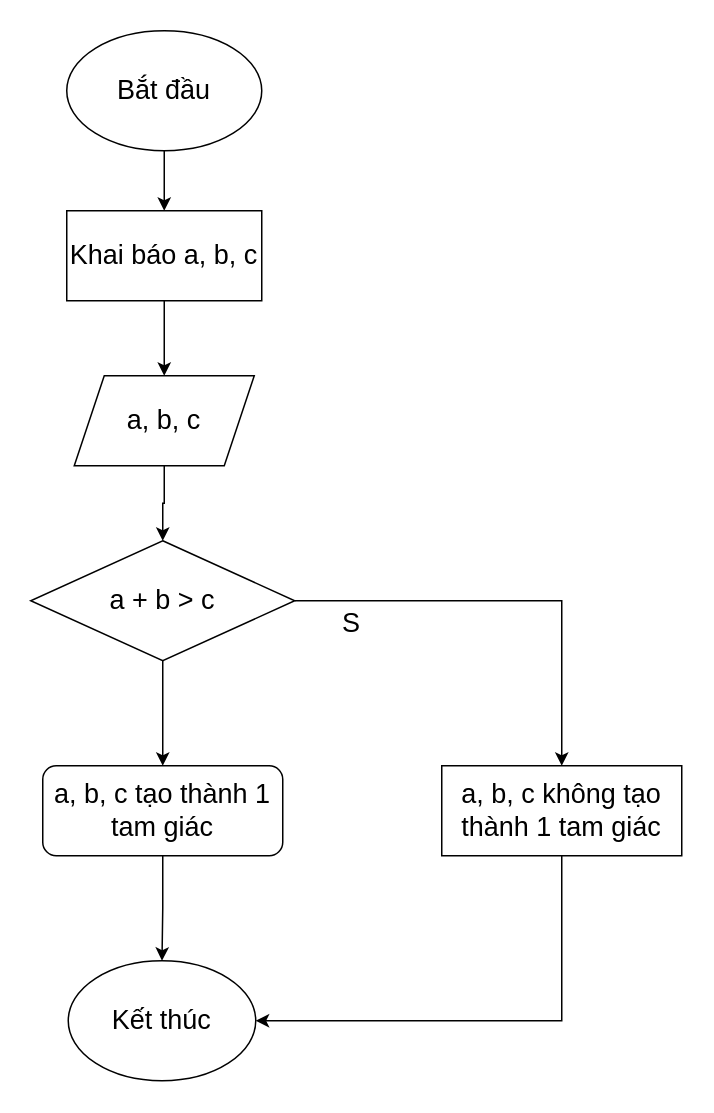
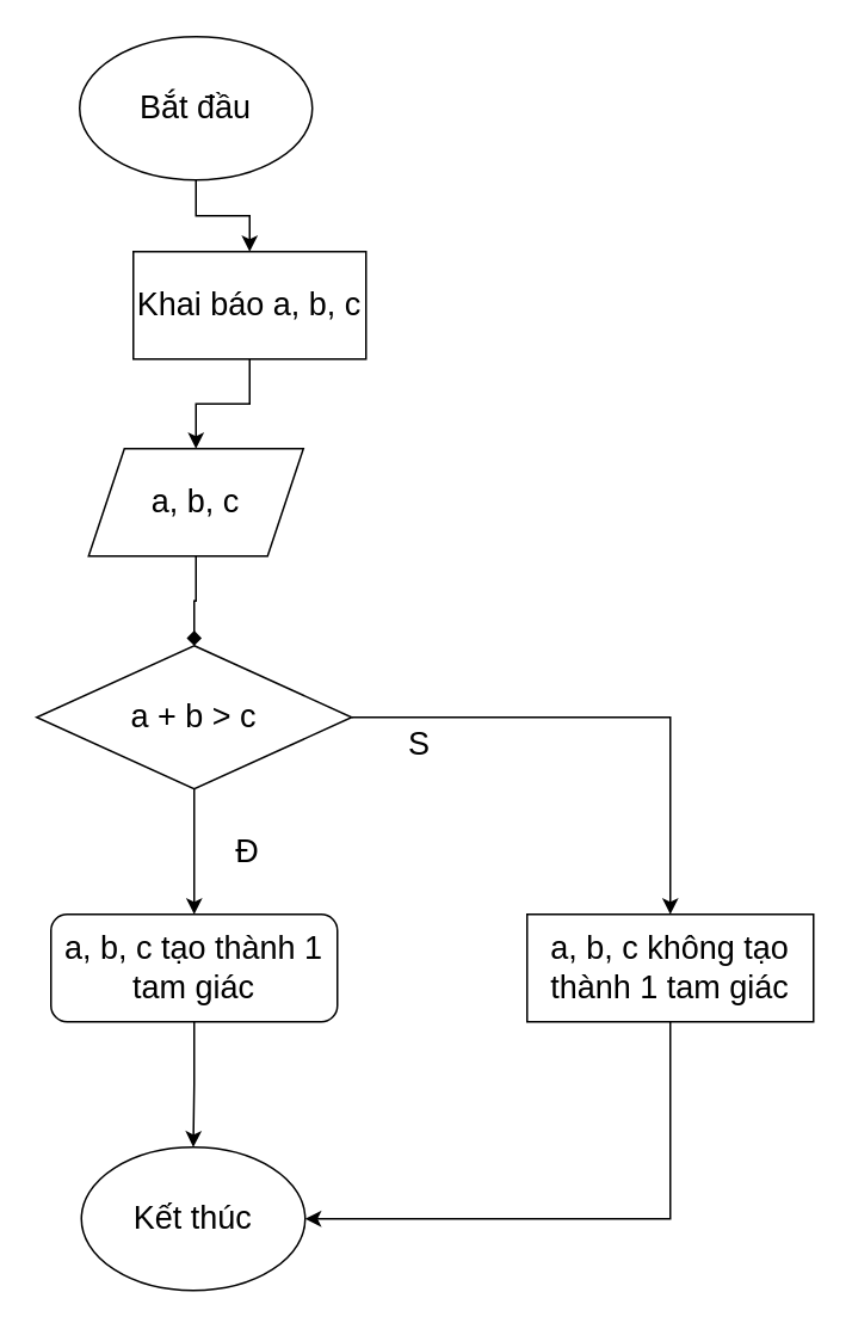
  <mxCell id="0" />
  <mxCell id="1" parent="0" />
  <mxCell id="2" value="" style="edgeStyle=orthogonalEdgeStyle;rounded=0;orthogonalLoop=1;jettySize=auto;html=1;fontSize=18;" parent="1" source="3" target="5" edge="1"><mxGeometry relative="1" as="geometry" /></mxCell>
  <mxCell id="3" value="&lt;font style=&quot;font-size: 18px&quot;&gt;Bắt đầu&lt;/font&gt;" style="ellipse;whiteSpace=wrap;html=1;" parent="1" vertex="1"><mxGeometry x="44" y="20" width="130" height="80" as="geometry" /></mxCell>
  <mxCell id="4" value="" style="edgeStyle=orthogonalEdgeStyle;rounded=0;orthogonalLoop=1;jettySize=auto;html=1;fontSize=18;" parent="1" source="5" target="7" edge="1"><mxGeometry relative="1" as="geometry" /></mxCell>
- <mxCell id="5" value="Khai báo a, b, c" style="rounded=0;whiteSpace=wrap;html=1;fontSize=18;" parent="1" vertex="1"><mxGeometry x="44" y="140" width="130" height="60" as="geometry" /></mxCell>
- <mxCell id="6" value="" style="edgeStyle=orthogonalEdgeStyle;rounded=0;orthogonalLoop=1;jettySize=auto;html=1;fontSize=18;" parent="1" source="7" target="10" edge="1"><mxGeometry relative="1" as="geometry" /></mxCell>
+ <mxCell id="5" value="Khai báo a, b, c" style="rounded=0;whiteSpace=wrap;html=1;fontSize=18;" parent="1" vertex="1"><mxGeometry x="74" y="140" width="130" height="60" as="geometry" /></mxCell>
+ <mxCell id="6" value="" style="edgeStyle=orthogonalEdgeStyle;rounded=0;orthogonalLoop=1;jettySize=auto;html=1;fontSize=18;endArrow=diamond;" parent="1" source="7" target="10" edge="1"><mxGeometry relative="1" as="geometry" /></mxCell>
  <mxCell id="7" value="a, b, c" style="shape=parallelogram;perimeter=parallelogramPerimeter;whiteSpace=wrap;html=1;fixedSize=1;fontSize=18;" parent="1" vertex="1"><mxGeometry x="49" y="250" width="120" height="60" as="geometry" /></mxCell>
  <mxCell id="8" value="" style="edgeStyle=orthogonalEdgeStyle;rounded=0;orthogonalLoop=1;jettySize=auto;html=1;fontSize=18;" parent="1" source="10" target="12" edge="1"><mxGeometry relative="1" as="geometry" /></mxCell>
  <mxCell id="9" style="edgeStyle=orthogonalEdgeStyle;rounded=0;orthogonalLoop=1;jettySize=auto;html=1;entryX=0.5;entryY=0;entryDx=0;entryDy=0;fontSize=18;" parent="1" source="10" target="15" edge="1"><mxGeometry relative="1" as="geometry" /></mxCell>
  <mxCell id="10" value="a + b &amp;gt; c" style="rhombus;whiteSpace=wrap;html=1;fontSize=18;" parent="1" vertex="1"><mxGeometry x="20" y="360" width="176" height="80" as="geometry" /></mxCell>
  <mxCell id="11" style="edgeStyle=orthogonalEdgeStyle;rounded=0;orthogonalLoop=1;jettySize=auto;html=1;entryX=0.5;entryY=0;entryDx=0;entryDy=0;fontSize=18;" parent="1" source="12" target="13" edge="1"><mxGeometry relative="1" as="geometry" /></mxCell>
  <mxCell id="12" value="a, b, c tạo thành 1 tam giác" style="whiteSpace=wrap;html=1;fontSize=18;rounded=1;" parent="1" vertex="1"><mxGeometry x="28" y="510" width="160" height="60" as="geometry" /></mxCell>
  <mxCell id="13" value="Kết thúc" style="ellipse;whiteSpace=wrap;html=1;fontSize=18;" parent="1" vertex="1"><mxGeometry x="45" y="640" width="125" height="80" as="geometry" /></mxCell>
  <mxCell id="14" style="edgeStyle=orthogonalEdgeStyle;rounded=0;orthogonalLoop=1;jettySize=auto;html=1;fontSize=18;entryX=1;entryY=0.5;entryDx=0;entryDy=0;" parent="1" source="15" target="13" edge="1"><mxGeometry relative="1" as="geometry"><mxPoint x="374" y="680" as="targetPoint" /><Array as="points"><mxPoint x="374" y="680" /></Array></mxGeometry></mxCell>
  <mxCell id="15" value="a, b, c không tạo thành 1 tam giác" style="rounded=0;whiteSpace=wrap;html=1;fontSize=18;" parent="1" vertex="1"><mxGeometry x="294" y="510" width="160" height="60" as="geometry" /></mxCell>
+ <mxCell id="16" value="Đ" style="text;html=1;strokeColor=none;fillColor=none;align=center;verticalAlign=middle;whiteSpace=wrap;rounded=0;fontSize=18;" parent="1" vertex="1"><mxGeometry x="108" y="460" width="60" height="30" as="geometry" /></mxCell>
  <mxCell id="17" value="S" style="text;html=1;strokeColor=none;fillColor=none;align=center;verticalAlign=middle;whiteSpace=wrap;rounded=0;fontSize=18;" parent="1" vertex="1"><mxGeometry x="204" y="400" width="60" height="30" as="geometry" /></mxCell>
